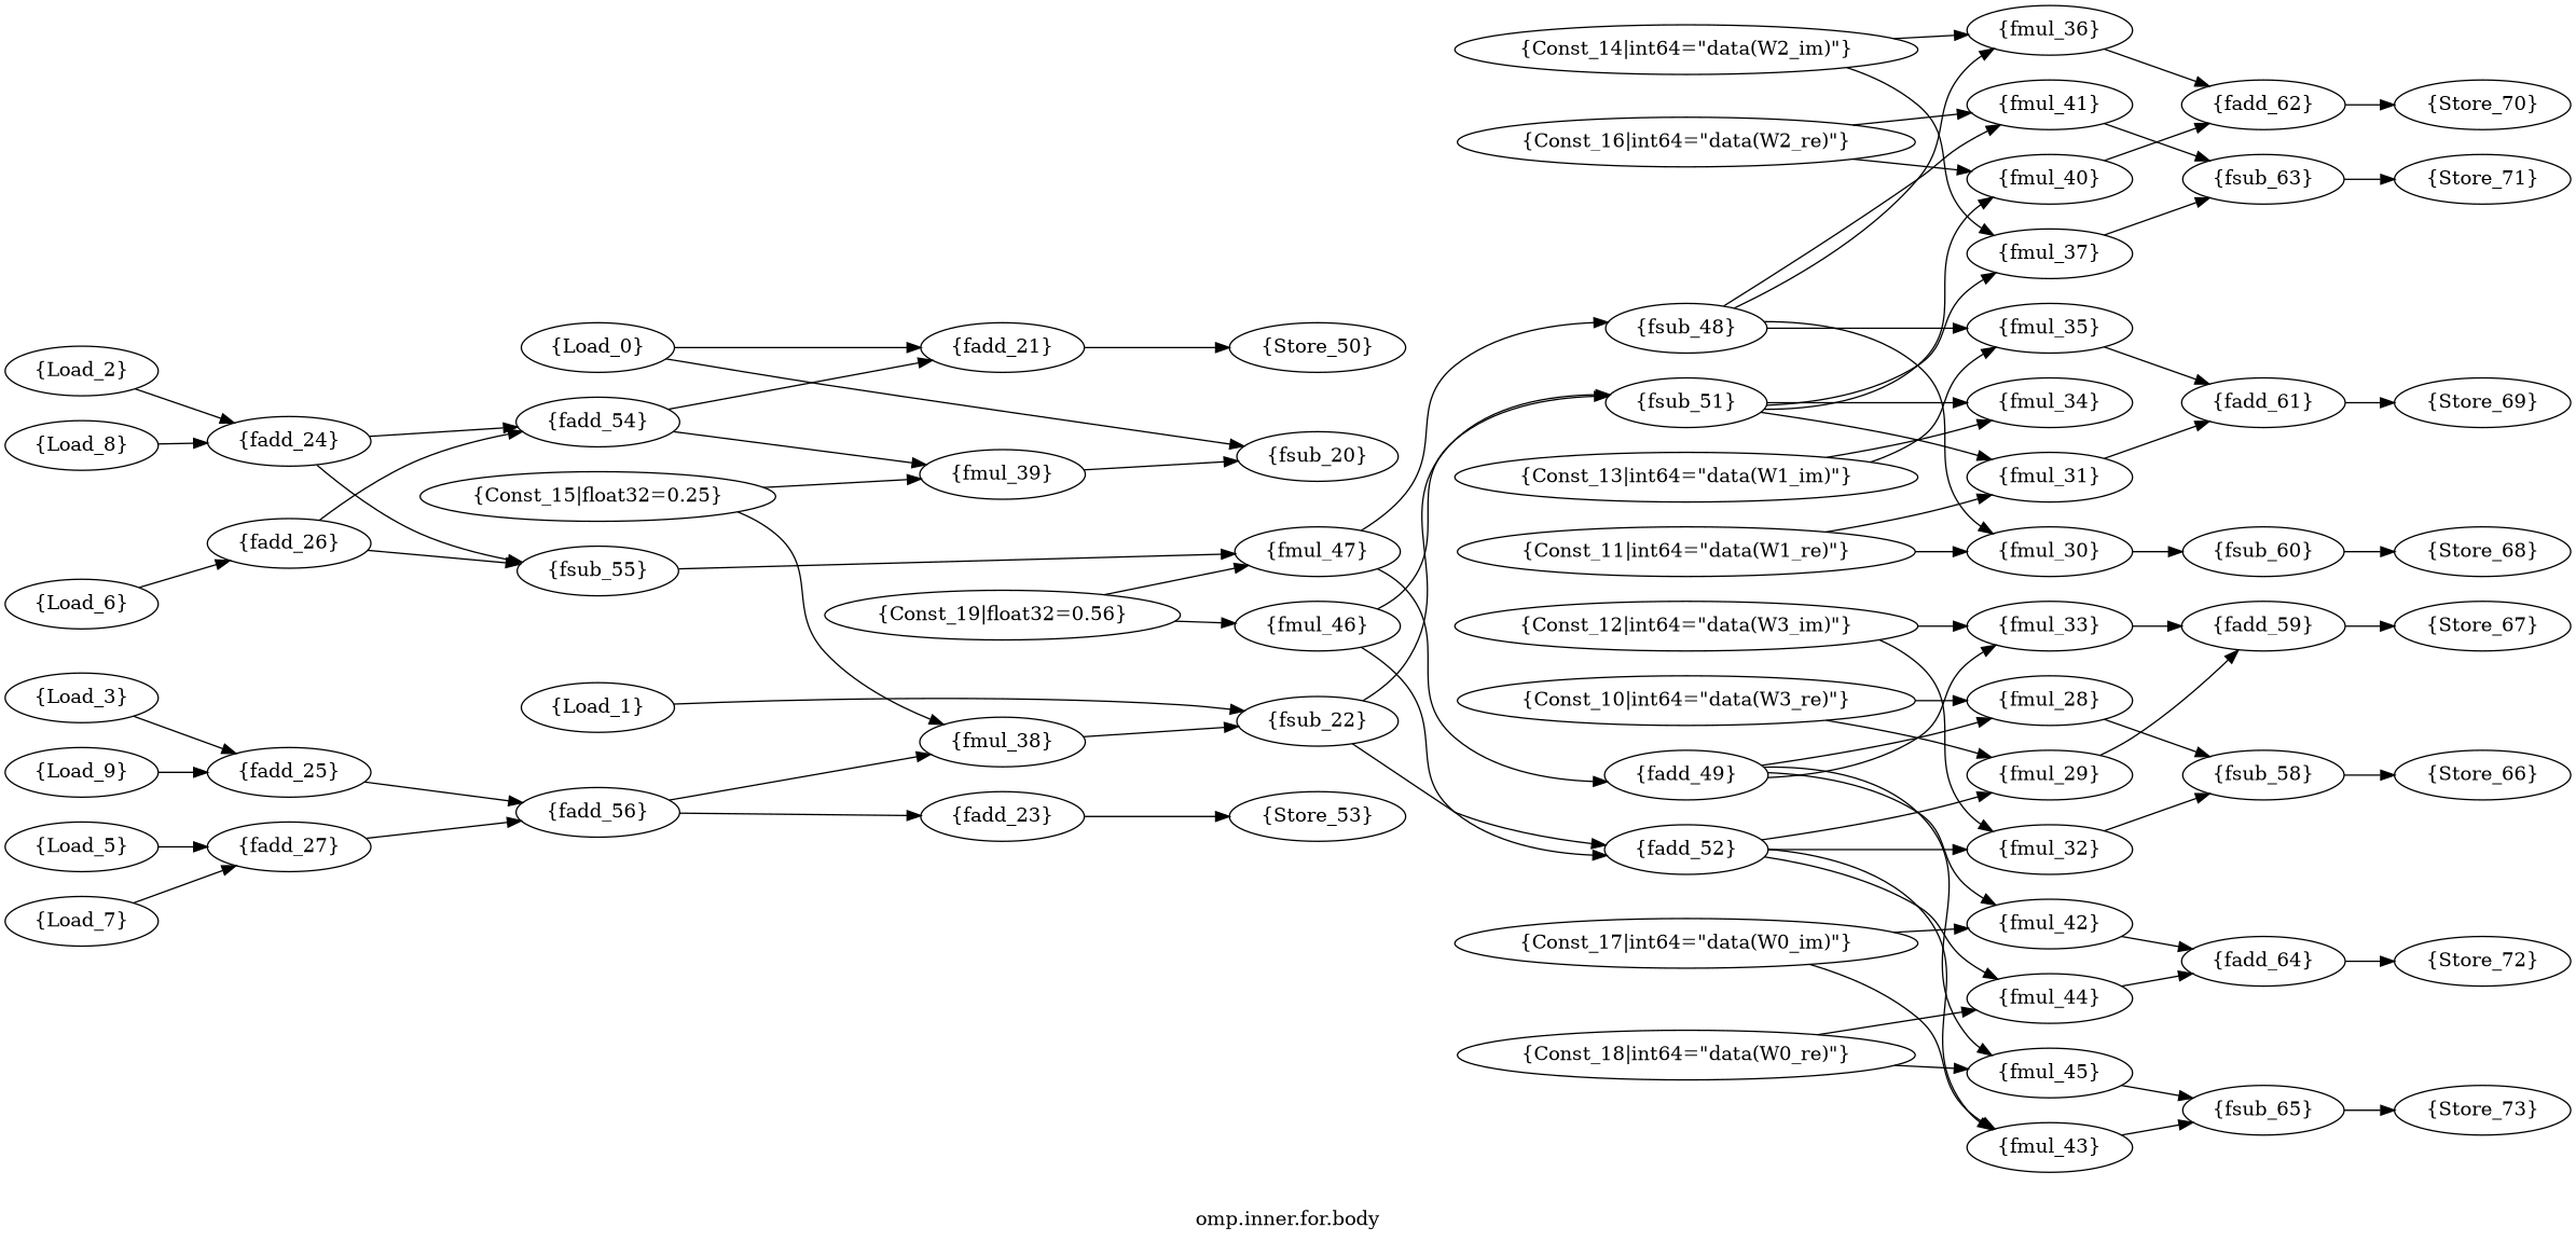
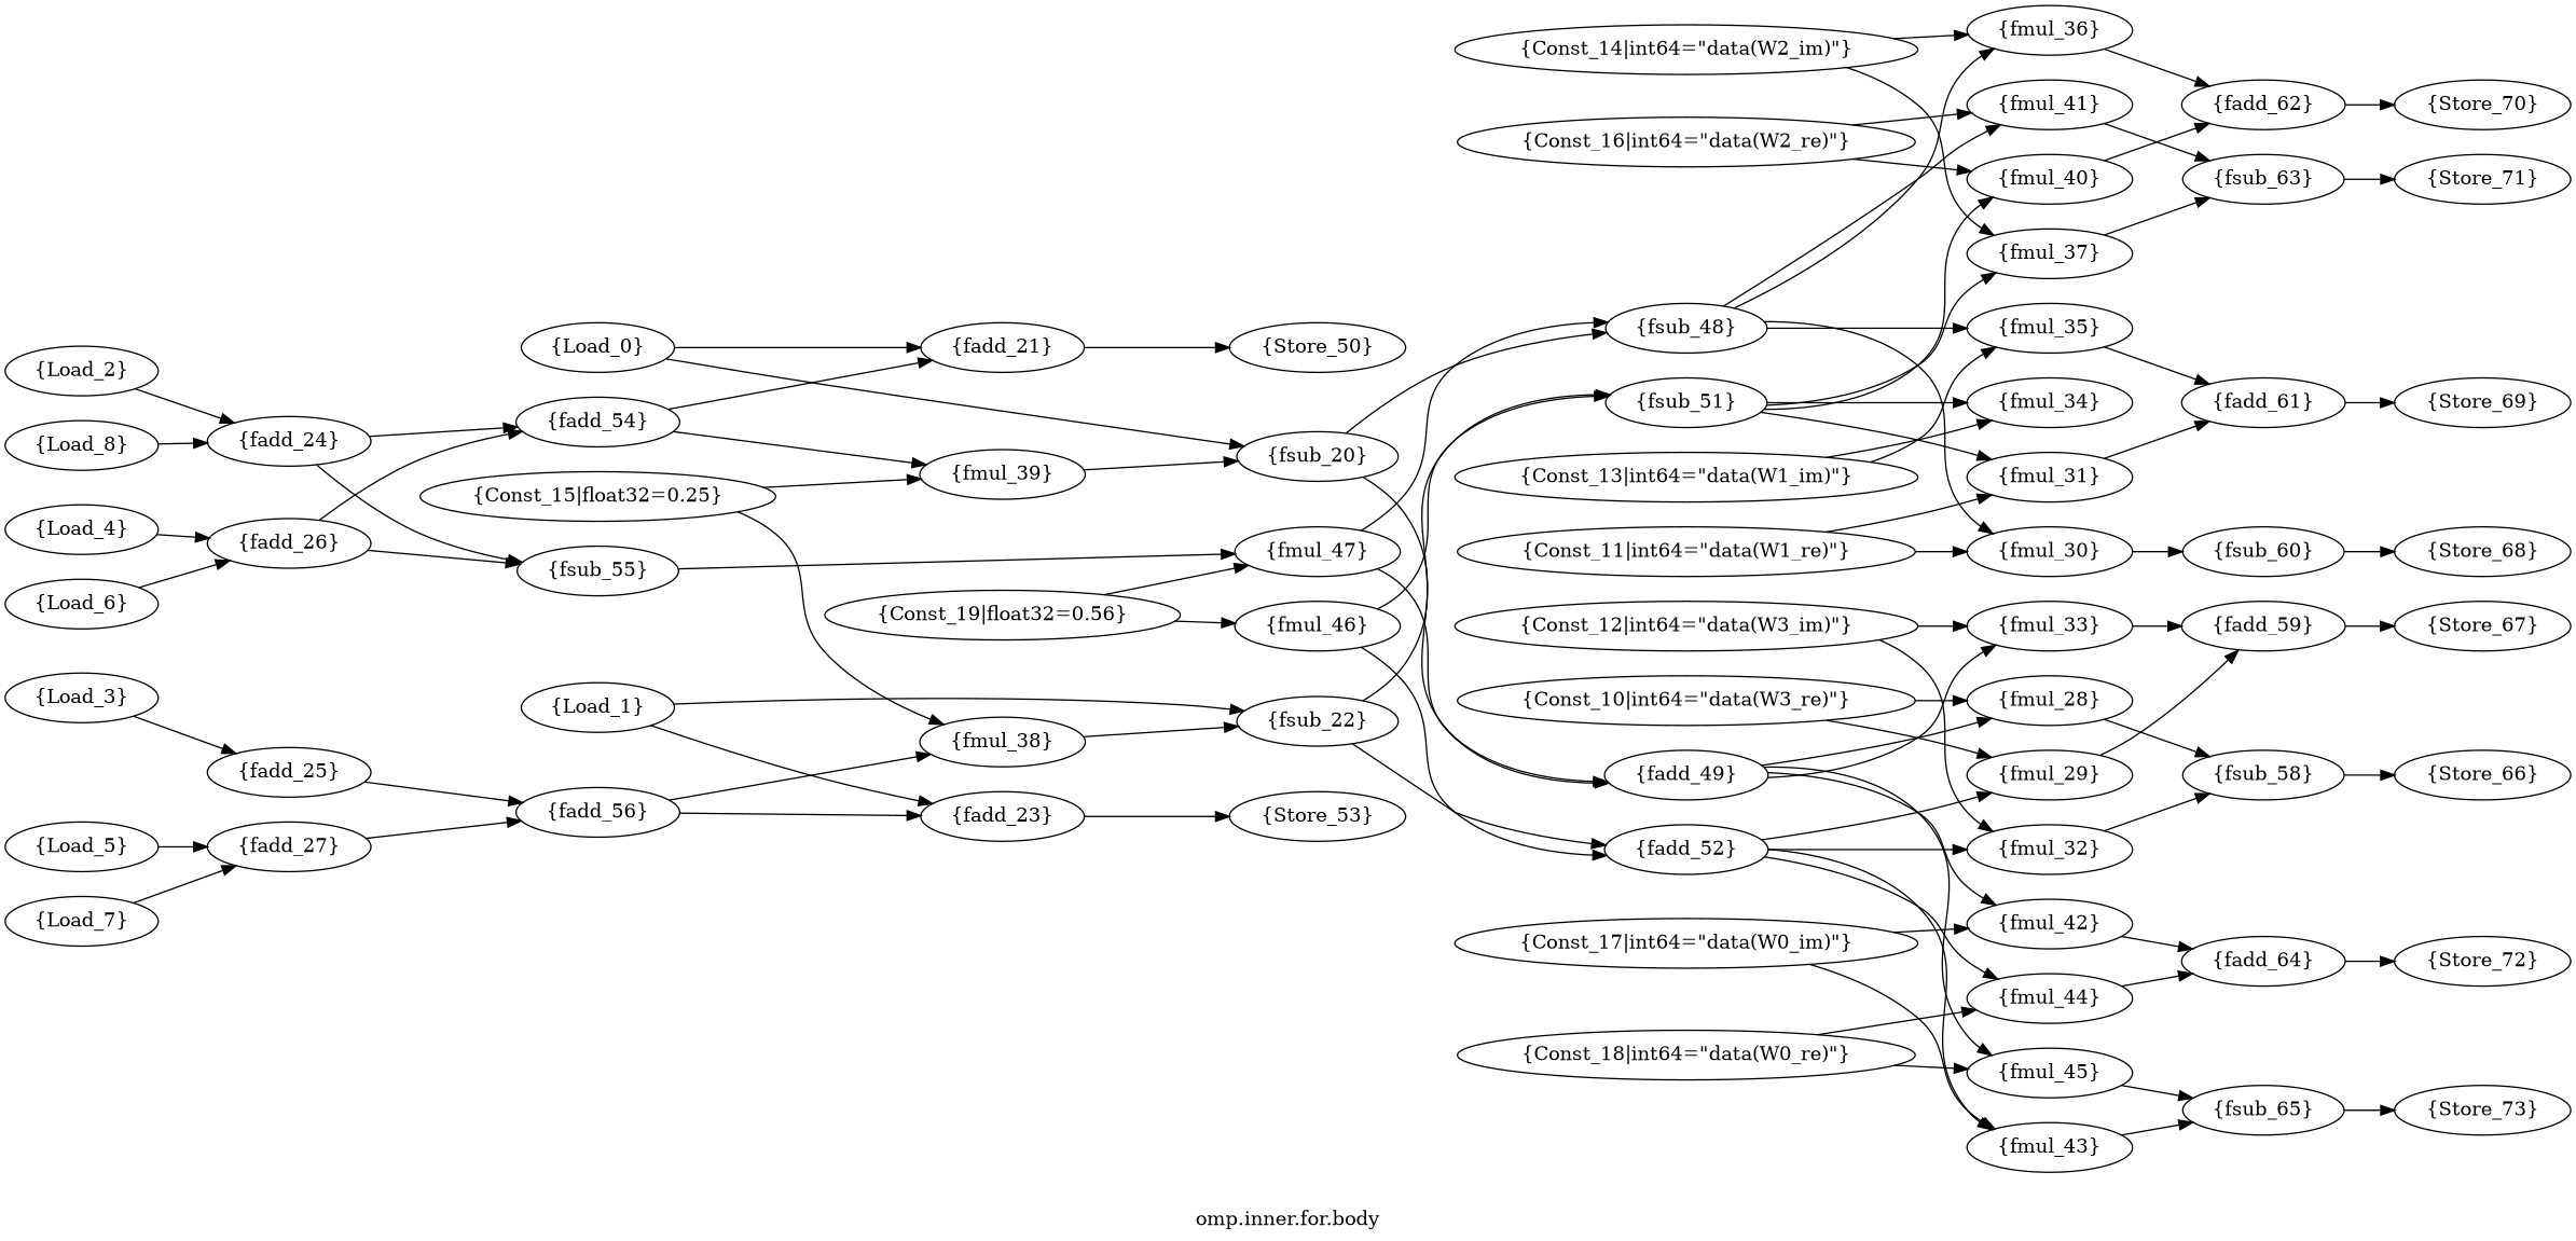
  strict digraph {
    label="omp.inner.for.body"
    rankdir=LR
    node [opcode=FADD]
    edge [driver=outPinA load=inPinA]
    n1 [data=in_re label="{Load_0}" opcode=INPUT]
    n2 [label="{fadd_21}"]
    n3 [label="{fsub_20}"]
    n4 [data=out_re label="{Store_50}" opcode=OUTPUT]
    n5 [label="{fsub_48}"]
    n6 [label="{fadd_49}"]
    n7 [data=in_im label="{Load_1}" opcode=INPUT]
    n8 [label="{fadd_23}"]
    n9 [label="{fsub_22}"]
    n10 [data=out_im label="{Store_53}" opcode=OUTPUT]
    n11 [label="{fsub_51}"]
    n12 [label="{fadd_52}"]
    n13 [data=in_re label="{Load_2}" opcode=INPUT]
    n14 [label="{fadd_24}"]
    n15 [label="{fsub_55}"]
    n16 [label="{fadd_54}"]
    n17 [data=in_im label="{Load_3}" opcode=INPUT]
    n18 [label="{fadd_25}"]
    n19 [label="{fadd_56}"]
+   n20 [data=in_re label="{Load_4}" opcode=INPUT]
    n21 [label="{fadd_26}"]
    n22 [data=in_im label="{Load_5}" opcode=INPUT]
    n23 [label="{fadd_27}"]
    n24 [data=in_re label="{Load_6}" opcode=INPUT]
    n25 [data=in_im label="{Load_7}" opcode=INPUT]
    n26 [data=in_re label="{Load_8}" opcode=INPUT]
-   n27 [data=in_im label="{Load_9}" opcode=INPUT]
    n28 [label="{fmul_36}" opcode=FMUL]
    n29 [label="{fmul_41}" opcode=FMUL]
    n30 [label="{fmul_35}" opcode=FMUL]
    n31 [label="{fmul_30}" opcode=FMUL]
    n32 [label="{fmul_33}" opcode=FMUL]
    n33 [label="{fmul_28}" opcode=FMUL]
    n34 [label="{fmul_42}" opcode=FMUL]
    n35 [label="{fmul_45}" opcode=FMUL]
    n36 [label="{fmul_40}" opcode=FMUL]
    n37 [label="{fmul_37}" opcode=FMUL]
    n38 [label="{fmul_31}" opcode=FMUL]
    n39 [label="{fmul_34}" opcode=FMUL]
    n40 [label="{fmul_29}" opcode=FMUL]
    n41 [label="{fmul_32}" opcode=FMUL]
    n42 [label="{fmul_44}" opcode=FMUL]
    n43 [label="{fmul_43}" opcode=FMUL]
    n44 [label="{fmul_47}" opcode=FMUL]
    n45 [label="{fmul_39}" opcode=FMUL]
    n46 [label="{fmul_38}" opcode=FMUL]
    n47 [label="{fadd_62}"]
    n48 [label="{fsub_63}"]
    n49 [label="{fadd_61}"]
    n50 [label="{fsub_60}"]
    n51 [label="{fadd_59}"]
    n52 [label="{fsub_58}"]
    n53 [label="{fadd_64}"]
    n54 [label="{fsub_65}"]
    n55 [label="{fmul_46}" opcode=FMUL]
    n56 [data=out_im label="{Store_70}" opcode=OUTPUT]
    n57 [data=out_re label="{Store_71}" opcode=OUTPUT]
    n58 [data=out_im label="{Store_69}" opcode=OUTPUT]
    n59 [data=out_re label="{Store_68}" opcode=OUTPUT]
    n60 [data=out_im label="{Store_67}" opcode=OUTPUT]
    n61 [data=out_re label="{Store_66}" opcode=OUTPUT]
    n62 [data=out_im label="{Store_72}" opcode=OUTPUT]
    n63 [data=out_re label="{Store_73}" opcode=OUTPUT]
    n64 [constVal=1 int64=0 label="{Const_10|int64=\"data(W3_re)\"}" opcode=CONST]
    n65 [constVal=1 int64=0 label="{Const_11|int64=\"data(W1_re)\"}" opcode=CONST]
    n66 [constVal=1 int64=0 label="{Const_12|int64=\"data(W3_im)\"}" opcode=CONST]
    n67 [constVal=1 int64=0 label="{Const_13|int64=\"data(W1_im)\"}" opcode=CONST]
    n68 [constVal=1 int64=0 label="{Const_14|int64=\"data(W2_im)\"}" opcode=CONST]
    n69 [constVal=1 float32=0.25 label="{Const_15|float32=0.25}" opcode=CONST]
    n70 [constVal=1 int64=0 label="{Const_16|int64=\"data(W2_re)\"}" opcode=CONST]
    n71 [constVal=1 int64=0 label="{Const_17|int64=\"data(W0_im)\"}" opcode=CONST]
    n72 [constVal=1 int64=0 label="{Const_18|int64=\"data(W0_re)\"}" opcode=CONST]
    n73 [constVal=1 float32=0.56 label="{Const_19|float32=0.56}" opcode=CONST]
    n1 -> n2 [load=inPinB]
    n1 -> n3 [load=inPinB]
    n2 -> n4
+   n3 -> n5 [load=inPinB]
+   n3 -> n6 [load=inPinB]
    n5 -> n28 [load=inPinB]
    n5 -> n29 [load=inPinB]
    n5 -> n30 [load=inPinB]
    n5 -> n31 [load=inPinB]
    n6 -> n32 [load=inPinB]
    n6 -> n33 [load=inPinB]
    n6 -> n34 [load=inPinB]
    n6 -> n35 [load=inPinB]
+   n7 -> n8 [load=inPinB]
    n7 -> n9 [load=inPinB]
    n8 -> n10
    n9 -> n11 [load=inPinB]
    n9 -> n12 [load=inPinB]
    n11 -> n36 [load=inPinB]
    n11 -> n37 [load=inPinB]
    n11 -> n38 [load=inPinB]
    n11 -> n39 [load=inPinB]
    n12 -> n40 [load=inPinB]
    n12 -> n41 [load=inPinB]
    n12 -> n42 [load=inPinB]
    n12 -> n43 [load=inPinB]
    n13 -> n14 [load=inPinB]
    n14 -> n15 [load=inPinB]
    n14 -> n16 [load=inPinB]
    n15 -> n44 [load=inPinB]
    n16 -> n2
    n16 -> n45 [load=inPinB]
    n17 -> n18 [load=inPinB]
    n18 -> n19 [load=inPinB]
    n19 -> n8
    n19 -> n46 [load=inPinB]
+   n20 -> n21 [load=inPinB]
    n21 -> n15
    n21 -> n16
    n22 -> n23 [load=inPinB]
    n23 -> n19
    n24 -> n21
    n25 -> n23
    n26 -> n14
-   n27 -> n18
    n28 -> n47 [load=inPinB]
    n29 -> n48 [load=inPinB]
    n30 -> n49 [load=inPinB]
    n31 -> n50 [load=inPinB]
    n32 -> n51 [load=inPinB]
    n33 -> n52 [load=inPinB]
    n34 -> n53 [load=inPinB]
    n35 -> n54 [load=inPinB]
    n36 -> n47
    n37 -> n48
    n38 -> n49
    n40 -> n51
    n41 -> n52
    n42 -> n53
    n43 -> n54
    n44 -> n5
    n44 -> n6
    n45 -> n3
    n46 -> n9
    n47 -> n56
    n48 -> n57
    n49 -> n58
    n50 -> n59
    n51 -> n60
    n52 -> n61
    n53 -> n62
    n54 -> n63
    n55 -> n11
    n55 -> n12
    n64 -> n33
    n64 -> n40
    n65 -> n31
    n65 -> n38
    n66 -> n32
    n66 -> n41
    n67 -> n30
    n67 -> n39
    n68 -> n28
    n68 -> n37
    n69 -> n45
    n69 -> n46
    n70 -> n29
    n70 -> n36
    n71 -> n34
    n71 -> n43
    n72 -> n35
    n72 -> n42
    n73 -> n44
    n73 -> n55
  }
